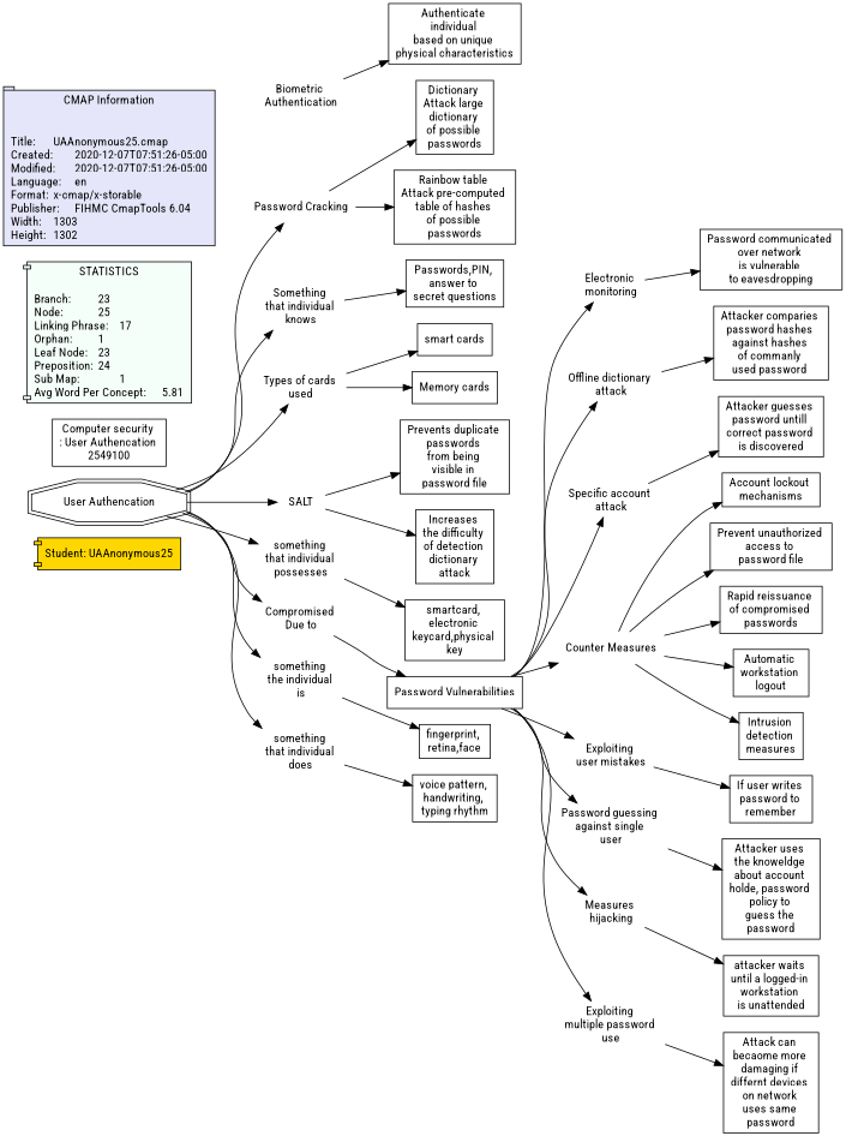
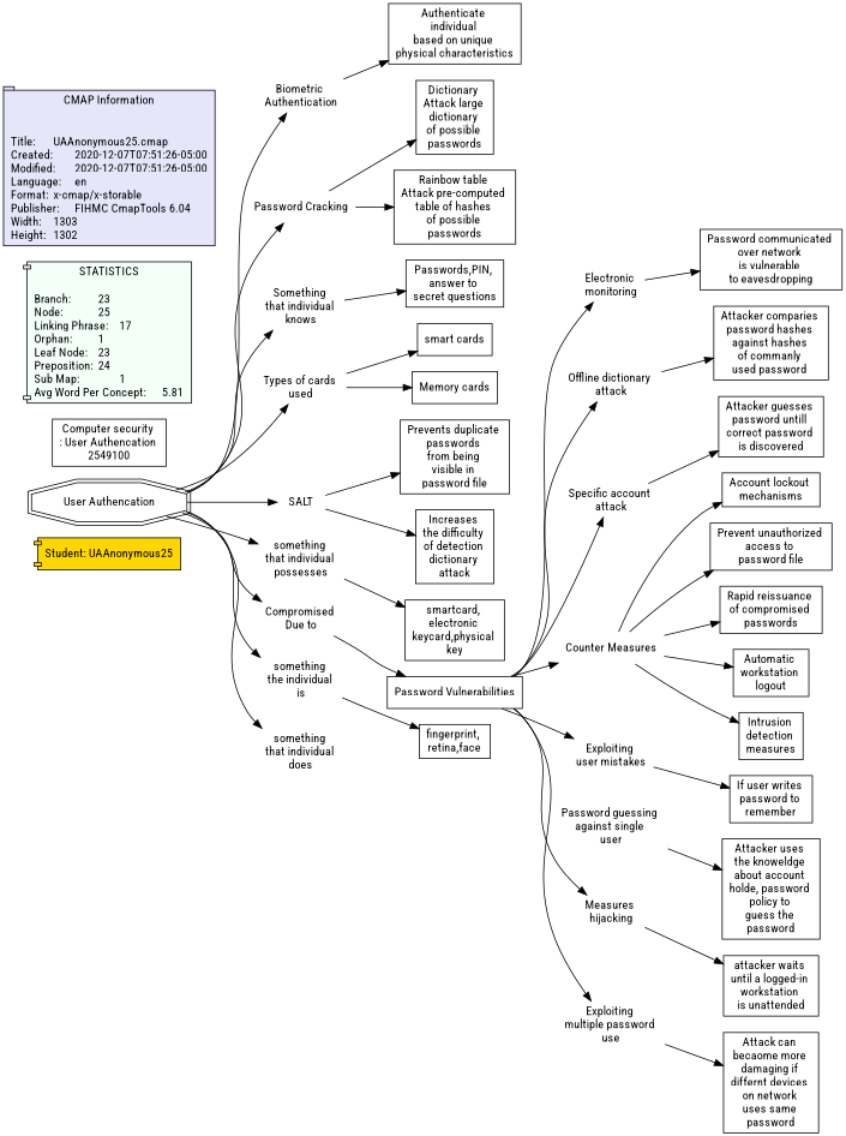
  digraph {
    fontname="Roboto Condensed"
    rankdir=LR
    node [fillcolor=white fontname="Roboto Condensed" shape=rect style=filled]
    edge [constraint=true fontname="Roboto Condensed"]
    n1 [fillcolor=gold label="Student: UAAnonymous25" shape=component]
    n2 [label="User Authencation\n" shape=doubleoctagon]
    n3 [label="Biometric \nAuthentication" shape=none fillcolor="" style=""]
    n4 [label="Password Cracking\n" shape=none fillcolor="" style=""]
    n5 [label="Something \nthat individual \nknows" shape=none fillcolor="" style=""]
    n6 [label="Types of cards \nused" shape=none fillcolor="" style=""]
    n7 [label=SALT shape=none fillcolor="" style=""]
    n8 [label="something \nthat individual \npossesses" shape=none fillcolor="" style=""]
    n9 [label="Compromised \nDue to" shape=none fillcolor="" style=""]
    n10 [label="something \nthe individual \nis" shape=none fillcolor="" style=""]
    n11 [label="something \nthat individual \ndoes" shape=none fillcolor="" style=""]
    n12 [label="Authenticate \nindividual \nbased on unique \nphysical characteristics\n"]
    n13 [label="Dictionary \nAttack large \ndictionary \nof possible \npasswords"]
    n14 [label="Rainbow table \nAttack pre-computed \ntable of hashes \nof possible \npasswords"]
    n15 [label="Passwords,PIN, \nanswer to \nsecret questions\n"]
    n16 [label="smart cards\n"]
    n17 [label="Memory cards\n"]
    n18 [label="Prevents duplicate \npasswords \nfrom being \nvisible in \npassword file\n"]
    n19 [label="Increases \nthe difficulty \nof detection \ndictionary \nattack"]
    n20 [label="smartcard, \nelectronic \nkeycard,physical \nkey"]
    n21 [label="Password Vulnerabilities\n"]
    n22 [label="fingerprint, \nretina,face"]
-   n23 [label="voice pattern, \nhandwriting, \ntyping rhythm\n"]
    n24 [label="Electronic \nmonitoring" shape=none fillcolor="" style=""]
    n25 [label="Password communicated \nover network \nis vulnerable \nto eavesdropping\n"]
    n26 [label="Offline dictionary \nattack" shape=none fillcolor="" style=""]
    n27 [label="Specific account \nattack" shape=none fillcolor="" style=""]
    n28 [label="Counter Measures\n" shape=none fillcolor="" style=""]
    n29 [label="Exploiting \nuser mistakes\n" shape=none fillcolor="" style=""]
    n30 [label="Password guessing \nagainst single \nuser" shape=none fillcolor="" style=""]
    n31 [label="Measures \nhijacking" shape=none fillcolor="" style=""]
    n32 [label="Exploiting \nmultiple password \nuse" shape=none fillcolor="" style=""]
    n33 [label="Attacker comparies \npassword hashes \nagainst hashes \nof commanly \nused password \n"]
    n34 [label="Attacker guesses \npassword untill \ncorrect password \nis discovered\n"]
    n35 [label="Account lockout \nmechanisms"]
    n36 [label="Prevent unauthorized \naccess to \npassword file\n"]
    n37 [label="Rapid reissuance \nof compromised \npasswords"]
    n38 [label="Automatic \nworkstation \nlogout"]
    n39 [label="Intrusion \ndetection \nmeasures"]
    n40 [label="If user writes \npassword to \nremember"]
    n41 [label="Attacker uses \nthe knoweldge \nabout account \nholde, password \npolicy to \nguess the \npassword"]
    n42 [label="attacker waits \nuntil a logged-in \nworkstation \nis unattended\n"]
    n43 [label="Attack can \nbecaome more \ndamaging if \ndiffernt devices \non network \nuses same \npassword"]
    n44 [label="Computer security \n: User Authencation \n2549100"]
    n45 [Gsplines=true fillcolor="#F5FFFA" label="STATISTICS\n\lBranch:		23\lNode:		25\lLinking Phrase:	17\lOrphan:		1\lLeaf Node:	23\lPreposition:	24\lSub Map:		1\lAvg Word Per Concept:	5.81\l" shape=component]
    n46 [Gsplines=true fillcolor="#E6E6FA" label="CMAP Information\n\n\lTitle:	UAAnonymous25.cmap\lCreated:	2020-12-07T07:51:26-05:00\lModified:	2020-12-07T07:51:26-05:00\lLanguage:	en\lFormat:	x-cmap/x-storable\lPublisher:	FIHMC CmapTools 6.04\lWidth:	1303\lHeight:	1302\l" shape=tab]
+   n2 -> n3
    n2 -> n4
    n2 -> n5
    n2 -> n6
    n2 -> n7
    n2 -> n8
    n2 -> n9
    n2 -> n10
    n2 -> n11
    n3 -> n12
    n4 -> n13
    n4 -> n14
    n5 -> n15
    n6 -> n16
    n6 -> n17
    n7 -> n18
    n7 -> n19
    n8 -> n20
    n9 -> n21
    n10 -> n22
-   n11 -> n23
    n21 -> n24
    n21 -> n26
    n21 -> n27
    n21 -> n28
    n21 -> n29
-   n21 -> n30
    n21 -> n31
    n21 -> n32
    n24 -> n25
    n26 -> n33
    n27 -> n34
    n28 -> n35
    n28 -> n36
    n28 -> n37
    n28 -> n38
    n28 -> n39
    n29 -> n40
    n30 -> n41
    n31 -> n42
    n32 -> n43
  }
